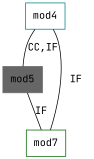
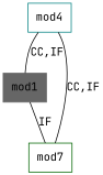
  graph {
    fontname="JetBrains Mono"
    node [fontname="JetBrains Mono" shape=rectangle]
    edge [fontname="JetBrains Mono"]
-   mod1 [color=gray40 style=filled label=mod5]
+   mod1 [color=gray40 style=filled]
    n2 [color=darkgreen label=mod7]
    mod4 [color=teal]
    mod1 -- n2 [label=IF]
    mod4 -- mod1 [label="CC,IF"]
-   mod4 -- n2 [label=IF]
+   mod4 -- n2 [label="CC,IF"]
  }
